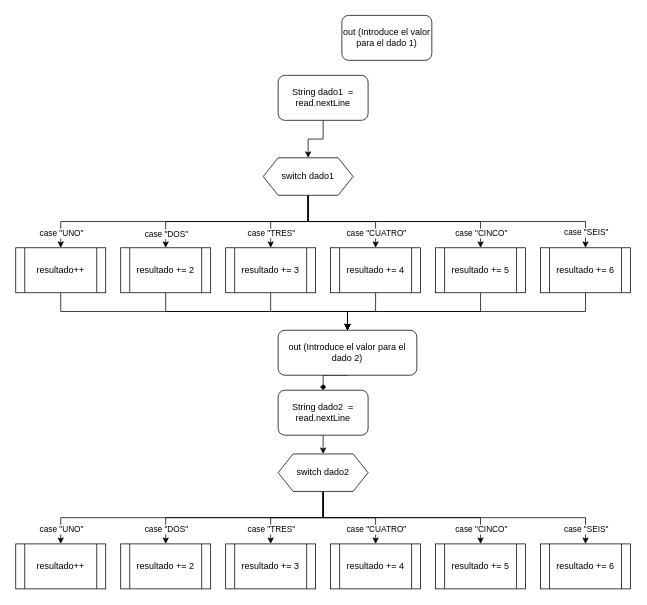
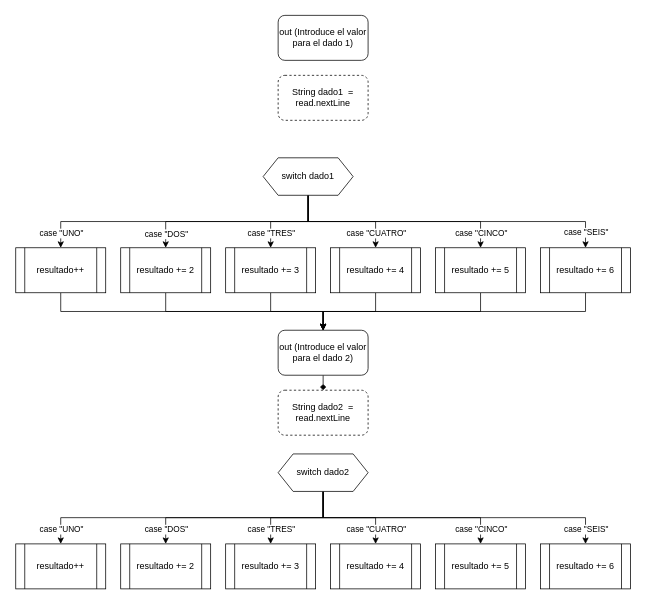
  <mxCell id="0" />
  <mxCell id="1" parent="0" />
- <mxCell id="2" value="out (Introduce el valor para el dado 1)" style="rounded=1;whiteSpace=wrap;html=1;" vertex="1" parent="1"><mxGeometry x="455" y="20" width="120" height="60" as="geometry" /></mxCell>
- <mxCell id="3" style="edgeStyle=orthogonalEdgeStyle;rounded=0;orthogonalLoop=1;jettySize=auto;html=1;exitX=0.5;exitY=1;exitDx=0;exitDy=0;entryX=0.5;entryY=0;entryDx=0;entryDy=0;" edge="1" parent="1" source="4" target="13"><mxGeometry relative="1" as="geometry" /></mxCell>
- <mxCell id="4" value="String dado1&amp;nbsp; = read.nextLine" style="rounded=1;whiteSpace=wrap;html=1;" vertex="1" parent="1"><mxGeometry x="370" y="100" width="120" height="60" as="geometry" /></mxCell>
+ <mxCell id="2" value="out (Introduce el valor para el dado 1)" style="rounded=1;whiteSpace=wrap;html=1;" vertex="1" parent="1"><mxGeometry x="370" width="120" height="60" as="geometry" y="20" /></mxCell>
+ <mxCell id="4" value="String dado1&amp;nbsp; = read.nextLine" style="rounded=1;whiteSpace=wrap;html=1;dashed=1;" vertex="1" parent="1"><mxGeometry x="370" y="100" width="120" height="60" as="geometry" /></mxCell>
  <mxCell id="5" style="edgeStyle=orthogonalEdgeStyle;rounded=0;orthogonalLoop=1;jettySize=auto;html=1;exitX=0.5;exitY=1;exitDx=0;exitDy=0;entryX=0.5;entryY=0;entryDx=0;entryDy=0;" edge="1" parent="1" source="13" target="19"><mxGeometry relative="1" as="geometry" /></mxCell>
  <mxCell id="6" style="edgeStyle=orthogonalEdgeStyle;rounded=0;orthogonalLoop=1;jettySize=auto;html=1;exitX=0.5;exitY=1;exitDx=0;exitDy=0;entryX=0.5;entryY=0;entryDx=0;entryDy=0;" edge="1" parent="1" source="13" target="17"><mxGeometry relative="1" as="geometry" /></mxCell>
  <mxCell id="7" value="case &quot;DOS&quot;" style="edgeLabel;html=1;align=center;verticalAlign=middle;resizable=0;points=[];" vertex="1" connectable="0" parent="6"><mxGeometry x="0.841" relative="1" as="geometry"><mxPoint y="2" as="offset" /></mxGeometry></mxCell>
  <mxCell id="8" style="edgeStyle=orthogonalEdgeStyle;rounded=0;orthogonalLoop=1;jettySize=auto;html=1;exitX=0.5;exitY=1;exitDx=0;exitDy=0;entryX=0.5;entryY=0;entryDx=0;entryDy=0;" edge="1" parent="1" source="13" target="15"><mxGeometry relative="1" as="geometry" /></mxCell>
  <mxCell id="9" style="edgeStyle=orthogonalEdgeStyle;rounded=0;orthogonalLoop=1;jettySize=auto;html=1;exitX=0.5;exitY=1;exitDx=0;exitDy=0;entryX=0.5;entryY=0;entryDx=0;entryDy=0;" edge="1" parent="1" source="13" target="21"><mxGeometry relative="1" as="geometry" /></mxCell>
  <mxCell id="10" style="edgeStyle=orthogonalEdgeStyle;rounded=0;orthogonalLoop=1;jettySize=auto;html=1;exitX=0.5;exitY=1;exitDx=0;exitDy=0;entryX=0.5;entryY=0;entryDx=0;entryDy=0;" edge="1" parent="1" source="13" target="23"><mxGeometry relative="1" as="geometry" /></mxCell>
  <mxCell id="11" style="edgeStyle=orthogonalEdgeStyle;rounded=0;orthogonalLoop=1;jettySize=auto;html=1;exitX=0.5;exitY=1;exitDx=0;exitDy=0;entryX=0.5;entryY=0;entryDx=0;entryDy=0;" edge="1" parent="1" source="13" target="25"><mxGeometry relative="1" as="geometry" /></mxCell>
  <mxCell id="12" value="case &quot;SEIS&quot;" style="edgeLabel;html=1;align=center;verticalAlign=middle;resizable=0;points=[];" vertex="1" connectable="0" parent="11"><mxGeometry x="0.88" y="-1" relative="1" as="geometry"><mxPoint x="1" y="5" as="offset" /></mxGeometry></mxCell>
  <mxCell id="13" value="switch dado1" style="shape=hexagon;perimeter=hexagonPerimeter2;whiteSpace=wrap;html=1;fixedSize=1;" vertex="1" parent="1"><mxGeometry x="350" y="210" width="120" height="50" as="geometry" /></mxCell>
  <mxCell id="14" style="edgeStyle=orthogonalEdgeStyle;rounded=0;orthogonalLoop=1;jettySize=auto;html=1;exitX=0.5;exitY=1;exitDx=0;exitDy=0;entryX=0.5;entryY=0;entryDx=0;entryDy=0;" edge="1" parent="1" source="15" target="31"><mxGeometry relative="1" as="geometry" /></mxCell>
  <mxCell id="15" value="resultado++" style="shape=process;whiteSpace=wrap;html=1;backgroundOutline=1;" vertex="1" parent="1"><mxGeometry x="20" y="330" width="120" height="60" as="geometry" /></mxCell>
  <mxCell id="16" style="edgeStyle=orthogonalEdgeStyle;rounded=0;orthogonalLoop=1;jettySize=auto;html=1;exitX=0.5;exitY=1;exitDx=0;exitDy=0;entryX=0.5;entryY=0;entryDx=0;entryDy=0;" edge="1" parent="1" source="17" target="31"><mxGeometry relative="1" as="geometry" /></mxCell>
  <mxCell id="17" value="resultado += 2" style="shape=process;whiteSpace=wrap;html=1;backgroundOutline=1;" vertex="1" parent="1"><mxGeometry x="160" y="330" width="120" height="60" as="geometry" /></mxCell>
  <mxCell id="18" style="edgeStyle=orthogonalEdgeStyle;rounded=0;orthogonalLoop=1;jettySize=auto;html=1;exitX=0.5;exitY=1;exitDx=0;exitDy=0;entryX=0.5;entryY=0;entryDx=0;entryDy=0;" edge="1" parent="1" source="19" target="31"><mxGeometry relative="1" as="geometry" /></mxCell>
  <mxCell id="19" value="resultado += 3" style="shape=process;whiteSpace=wrap;html=1;backgroundOutline=1;" vertex="1" parent="1"><mxGeometry x="300" y="330" width="120" height="60" as="geometry" /></mxCell>
  <mxCell id="20" style="edgeStyle=orthogonalEdgeStyle;rounded=0;orthogonalLoop=1;jettySize=auto;html=1;exitX=0.5;exitY=1;exitDx=0;exitDy=0;entryX=0.5;entryY=0;entryDx=0;entryDy=0;" edge="1" parent="1" source="21" target="31"><mxGeometry relative="1" as="geometry" /></mxCell>
  <mxCell id="21" value="resultado += 4" style="shape=process;whiteSpace=wrap;html=1;backgroundOutline=1;" vertex="1" parent="1"><mxGeometry x="440" y="330" width="120" height="60" as="geometry" /></mxCell>
  <mxCell id="22" style="edgeStyle=orthogonalEdgeStyle;rounded=0;orthogonalLoop=1;jettySize=auto;html=1;exitX=0.5;exitY=1;exitDx=0;exitDy=0;entryX=0.5;entryY=0;entryDx=0;entryDy=0;" edge="1" parent="1" source="23" target="31"><mxGeometry relative="1" as="geometry" /></mxCell>
  <mxCell id="23" value="resultado += 5" style="shape=process;whiteSpace=wrap;html=1;backgroundOutline=1;" vertex="1" parent="1"><mxGeometry x="580" y="330" width="120" height="60" as="geometry" /></mxCell>
  <mxCell id="24" style="edgeStyle=orthogonalEdgeStyle;rounded=0;orthogonalLoop=1;jettySize=auto;html=1;exitX=0.5;exitY=1;exitDx=0;exitDy=0;entryX=0.5;entryY=0;entryDx=0;entryDy=0;" edge="1" parent="1" source="25" target="31"><mxGeometry relative="1" as="geometry" /></mxCell>
  <mxCell id="25" value="resultado += 6" style="shape=process;whiteSpace=wrap;html=1;backgroundOutline=1;" vertex="1" parent="1"><mxGeometry x="720" y="330" width="120" height="60" as="geometry" /></mxCell>
  <mxCell id="26" value="case &quot;CINCO&quot;" style="edgeLabel;html=1;align=center;verticalAlign=middle;resizable=0;points=[];" vertex="1" connectable="0" parent="1"><mxGeometry x="640" y="310.002" as="geometry" /></mxCell>
  <mxCell id="27" value="case &quot;CUATRO&quot;" style="edgeLabel;html=1;align=center;verticalAlign=middle;resizable=0;points=[];" vertex="1" connectable="0" parent="1"><mxGeometry x="500" y="310.002" as="geometry" /></mxCell>
  <mxCell id="28" value="case &quot;TRES&quot;" style="edgeLabel;html=1;align=center;verticalAlign=middle;resizable=0;points=[];" vertex="1" connectable="0" parent="1"><mxGeometry x="360" y="310.002" as="geometry" /></mxCell>
  <mxCell id="29" value="case &quot;UNO&quot;" style="edgeLabel;html=1;align=center;verticalAlign=middle;resizable=0;points=[];" vertex="1" connectable="0" parent="1"><mxGeometry x="80" y="310.002" as="geometry" /></mxCell>
  <mxCell id="30" style="edgeStyle=orthogonalEdgeStyle;rounded=0;orthogonalLoop=1;jettySize=auto;html=1;exitX=0.5;exitY=1;exitDx=0;exitDy=0;entryX=0.5;entryY=0;entryDx=0;entryDy=0;endArrow=diamond;" edge="1" parent="1" source="31" target="33"><mxGeometry relative="1" as="geometry" /></mxCell>
- <mxCell id="31" value="out (Introduce el valor para el dado 2)" style="rounded=1;whiteSpace=wrap;html=1;" vertex="1" parent="1"><mxGeometry x="370" y="440" width="185" height="60" as="geometry" /></mxCell>
- <mxCell id="32" style="edgeStyle=orthogonalEdgeStyle;rounded=0;orthogonalLoop=1;jettySize=auto;html=1;exitX=0.5;exitY=1;exitDx=0;exitDy=0;entryX=0.5;entryY=0;entryDx=0;entryDy=0;" edge="1" parent="1" source="33" target="42"><mxGeometry relative="1" as="geometry" /></mxCell>
- <mxCell id="33" value="String dado2&amp;nbsp; = read.nextLine" style="rounded=1;whiteSpace=wrap;html=1;" vertex="1" parent="1"><mxGeometry x="370" y="520" width="120" height="60" as="geometry" /></mxCell>
+ <mxCell id="31" value="out (Introduce el valor para el dado 2)" style="rounded=1;whiteSpace=wrap;html=1;" vertex="1" parent="1"><mxGeometry x="370" y="440" width="120" height="60" as="geometry" /></mxCell>
+ <mxCell id="33" value="String dado2&amp;nbsp; = read.nextLine" style="rounded=1;whiteSpace=wrap;html=1;dashed=1;" vertex="1" parent="1"><mxGeometry x="370" y="520" width="120" height="60" as="geometry" /></mxCell>
  <mxCell id="34" style="edgeStyle=orthogonalEdgeStyle;rounded=0;orthogonalLoop=1;jettySize=auto;html=1;exitX=0.5;exitY=1;exitDx=0;exitDy=0;entryX=0.5;entryY=0;entryDx=0;entryDy=0;" edge="1" parent="1" source="42" target="45"><mxGeometry relative="1" as="geometry" /></mxCell>
  <mxCell id="35" style="edgeStyle=orthogonalEdgeStyle;rounded=0;orthogonalLoop=1;jettySize=auto;html=1;exitX=0.5;exitY=1;exitDx=0;exitDy=0;entryX=0.5;entryY=0;entryDx=0;entryDy=0;" edge="1" parent="1" source="42" target="44"><mxGeometry relative="1" as="geometry" /></mxCell>
  <mxCell id="36" value="case &quot;DOS&quot;" style="edgeLabel;html=1;align=center;verticalAlign=middle;resizable=0;points=[];" vertex="1" connectable="0" parent="35"><mxGeometry x="0.841" relative="1" as="geometry"><mxPoint y="2" as="offset" /></mxGeometry></mxCell>
  <mxCell id="37" style="edgeStyle=orthogonalEdgeStyle;rounded=0;orthogonalLoop=1;jettySize=auto;html=1;exitX=0.5;exitY=1;exitDx=0;exitDy=0;entryX=0.5;entryY=0;entryDx=0;entryDy=0;" edge="1" parent="1" source="42" target="43"><mxGeometry relative="1" as="geometry" /></mxCell>
  <mxCell id="38" style="edgeStyle=orthogonalEdgeStyle;rounded=0;orthogonalLoop=1;jettySize=auto;html=1;exitX=0.5;exitY=1;exitDx=0;exitDy=0;entryX=0.5;entryY=0;entryDx=0;entryDy=0;" edge="1" parent="1" source="42" target="46"><mxGeometry relative="1" as="geometry" /></mxCell>
  <mxCell id="39" style="edgeStyle=orthogonalEdgeStyle;rounded=0;orthogonalLoop=1;jettySize=auto;html=1;exitX=0.5;exitY=1;exitDx=0;exitDy=0;entryX=0.5;entryY=0;entryDx=0;entryDy=0;" edge="1" parent="1" source="42" target="47"><mxGeometry relative="1" as="geometry" /></mxCell>
  <mxCell id="40" style="edgeStyle=orthogonalEdgeStyle;rounded=0;orthogonalLoop=1;jettySize=auto;html=1;exitX=0.5;exitY=1;exitDx=0;exitDy=0;entryX=0.5;entryY=0;entryDx=0;entryDy=0;" edge="1" parent="1" source="42" target="48"><mxGeometry relative="1" as="geometry" /></mxCell>
  <mxCell id="41" value="case &quot;SEIS&quot;" style="edgeLabel;html=1;align=center;verticalAlign=middle;resizable=0;points=[];" vertex="1" connectable="0" parent="40"><mxGeometry x="0.88" y="-1" relative="1" as="geometry"><mxPoint x="1" y="5" as="offset" /></mxGeometry></mxCell>
  <mxCell id="42" value="switch dado2" style="shape=hexagon;perimeter=hexagonPerimeter2;whiteSpace=wrap;html=1;fixedSize=1;" vertex="1" parent="1"><mxGeometry x="370" y="605" width="120" height="50" as="geometry" /></mxCell>
  <mxCell id="43" value="resultado++" style="shape=process;whiteSpace=wrap;html=1;backgroundOutline=1;" vertex="1" parent="1"><mxGeometry x="20" y="725" width="120" height="60" as="geometry" /></mxCell>
  <mxCell id="44" value="resultado += 2" style="shape=process;whiteSpace=wrap;html=1;backgroundOutline=1;" vertex="1" parent="1"><mxGeometry x="160" y="725" width="120" height="60" as="geometry" /></mxCell>
  <mxCell id="45" value="resultado += 3" style="shape=process;whiteSpace=wrap;html=1;backgroundOutline=1;" vertex="1" parent="1"><mxGeometry x="300" y="725" width="120" height="60" as="geometry" /></mxCell>
  <mxCell id="46" value="resultado += 4" style="shape=process;whiteSpace=wrap;html=1;backgroundOutline=1;" vertex="1" parent="1"><mxGeometry x="440" y="725" width="120" height="60" as="geometry" /></mxCell>
  <mxCell id="47" value="resultado += 5" style="shape=process;whiteSpace=wrap;html=1;backgroundOutline=1;" vertex="1" parent="1"><mxGeometry x="580" y="725" width="120" height="60" as="geometry" /></mxCell>
  <mxCell id="48" value="resultado += 6" style="shape=process;whiteSpace=wrap;html=1;backgroundOutline=1;" vertex="1" parent="1"><mxGeometry x="720" y="725" width="120" height="60" as="geometry" /></mxCell>
  <mxCell id="49" value="case &quot;CINCO&quot;" style="edgeLabel;html=1;align=center;verticalAlign=middle;resizable=0;points=[];" vertex="1" connectable="0" parent="1"><mxGeometry x="640" y="705.002" as="geometry" /></mxCell>
  <mxCell id="50" value="case &quot;CUATRO&quot;" style="edgeLabel;html=1;align=center;verticalAlign=middle;resizable=0;points=[];" vertex="1" connectable="0" parent="1"><mxGeometry x="500" y="705.002" as="geometry" /></mxCell>
  <mxCell id="51" value="case &quot;TRES&quot;" style="edgeLabel;html=1;align=center;verticalAlign=middle;resizable=0;points=[];" vertex="1" connectable="0" parent="1"><mxGeometry x="360" y="705.002" as="geometry" /></mxCell>
  <mxCell id="52" value="case &quot;UNO&quot;" style="edgeLabel;html=1;align=center;verticalAlign=middle;resizable=0;points=[];" vertex="1" connectable="0" parent="1"><mxGeometry x="80" y="705.002" as="geometry" /></mxCell>
